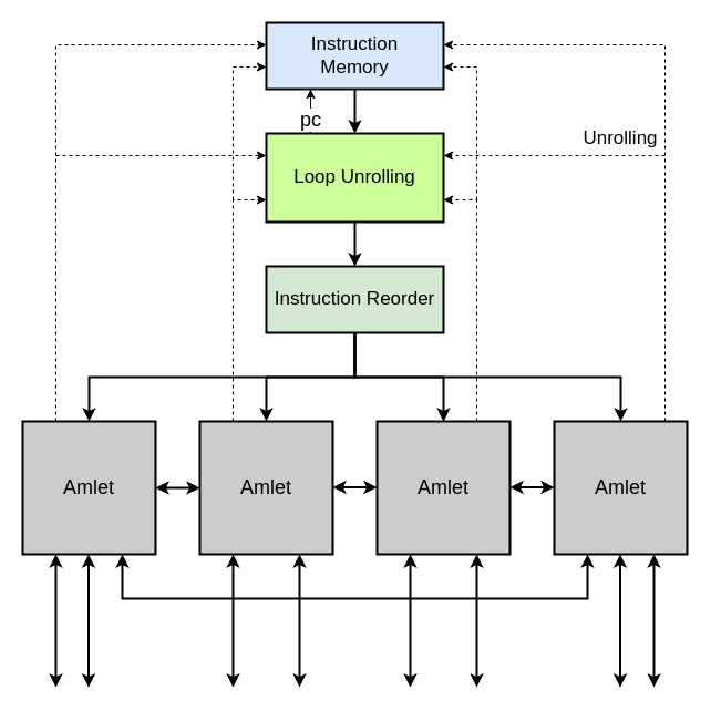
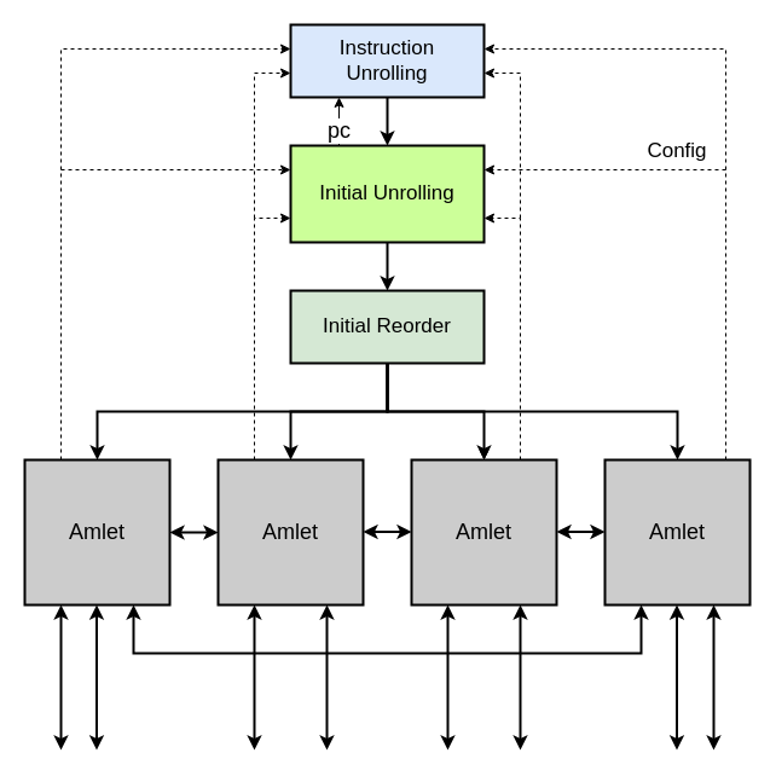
  <mxCell id="0" />
  <mxCell id="1" parent="0" />
- <mxCell id="2" value="Unrolling" style="rounded=0;whiteSpace=wrap;html=1;fillColor=none;strokeColor=none;fontSize=17;" parent="1" vertex="1"><mxGeometry x="510" y="110" width="100" height="30" as="geometry" /></mxCell>
- <mxCell id="3" value="Instruction&lt;div&gt;Memory&lt;/div&gt;" style="rounded=0;whiteSpace=wrap;html=1;fillColor=#dae8fc;strokeColor=#000000;fontSize=17;strokeWidth=2;" parent="1" vertex="1"><mxGeometry x="240" y="20" width="160" height="60" as="geometry" /></mxCell>
+ <mxCell id="2" value="Config" style="rounded=0;whiteSpace=wrap;html=1;fillColor=none;strokeColor=none;fontSize=17;" parent="1" vertex="1"><mxGeometry x="510" y="110" width="100" height="30" as="geometry" /></mxCell>
+ <mxCell id="3" value="Instruction&lt;div&gt;Unrolling&lt;/div&gt;" style="rounded=0;whiteSpace=wrap;html=1;fillColor=#dae8fc;strokeColor=#000000;fontSize=17;strokeWidth=2;" parent="1" vertex="1"><mxGeometry x="240" y="20" width="160" height="60" as="geometry" /></mxCell>
  <mxCell id="4" style="edgeStyle=orthogonalEdgeStyle;rounded=0;orthogonalLoop=1;jettySize=auto;html=1;exitX=0.5;exitY=1;exitDx=0;exitDy=0;entryX=0.5;entryY=0;entryDx=0;entryDy=0;strokeWidth=2;" parent="1" source="11" target="15" edge="1"><mxGeometry relative="1" as="geometry"><Array as="points"><mxPoint x="320" y="340" /><mxPoint x="560" y="340" /></Array><mxPoint x="630" y="300" as="sourcePoint" /></mxGeometry></mxCell>
  <mxCell id="5" value="" style="endArrow=classic;html=1;rounded=0;exitX=0.5;exitY=1;exitDx=0;exitDy=0;strokeWidth=2;" edge="1" parent="1" source="3"><mxGeometry width="50" height="50" relative="1" as="geometry"><mxPoint x="380" y="190" as="sourcePoint" /><mxPoint x="320" y="120" as="targetPoint" /></mxGeometry></mxCell>
- <mxCell id="6" value="Loop Unrolling" style="rounded=0;whiteSpace=wrap;html=1;fillColor=#CCFF99;strokeColor=#000000;fontSize=17;strokeWidth=2;" vertex="1" parent="1"><mxGeometry x="240" y="120" width="160" height="80" as="geometry" /></mxCell>
+ <mxCell id="6" value="Initial Unrolling" style="rounded=0;whiteSpace=wrap;html=1;fillColor=#CCFF99;strokeColor=#000000;fontSize=17;strokeWidth=2;" vertex="1" parent="1"><mxGeometry x="240" y="120" width="160" height="80" as="geometry" /></mxCell>
  <mxCell id="7" value="" style="endArrow=classic;html=1;rounded=0;exitX=0.25;exitY=0;exitDx=0;exitDy=0;" edge="1" parent="1" source="6"><mxGeometry width="50" height="50" relative="1" as="geometry"><mxPoint x="200" y="90" as="sourcePoint" /><mxPoint x="280" y="80" as="targetPoint" /></mxGeometry></mxCell>
  <mxCell id="8" value="pc" style="edgeLabel;html=1;align=center;verticalAlign=middle;resizable=0;points=[];fontSize=18;" vertex="1" connectable="0" parent="7"><mxGeometry x="-0.35" y="1" relative="1" as="geometry"><mxPoint as="offset" /></mxGeometry></mxCell>
  <mxCell id="9" value="" style="endArrow=classic;html=1;rounded=0;strokeWidth=2;entryX=0.5;entryY=0;entryDx=0;entryDy=0;" edge="1" parent="1" target="11"><mxGeometry width="50" height="50" relative="1" as="geometry"><mxPoint x="320" y="200" as="sourcePoint" /><mxPoint x="319.71" y="230" as="targetPoint" /></mxGeometry></mxCell>
  <mxCell id="10" value="" style="edgeStyle=orthogonalEdgeStyle;rounded=0;orthogonalLoop=1;jettySize=auto;html=1;" edge="1" parent="1" source="11" target="14"><mxGeometry relative="1" as="geometry" /></mxCell>
- <mxCell id="11" value="Instruction Reorder" style="rounded=0;whiteSpace=wrap;html=1;fillColor=#d5e8d4;strokeColor=#000000;fontSize=17;strokeWidth=2;" vertex="1" parent="1"><mxGeometry x="240" y="240" width="160" height="60" as="geometry" /></mxCell>
+ <mxCell id="11" value="Initial Reorder" style="rounded=0;whiteSpace=wrap;html=1;fillColor=#d5e8d4;strokeColor=#000000;fontSize=17;strokeWidth=2;" vertex="1" parent="1"><mxGeometry x="240" y="240" width="160" height="60" as="geometry" /></mxCell>
  <mxCell id="12" value="Amlet" style="rounded=0;whiteSpace=wrap;html=1;fillColor=#CCCCCC;strokeColor=#000000;fontSize=18;strokeWidth=2;" vertex="1" parent="1"><mxGeometry x="20" y="380" width="120" height="120" as="geometry" /></mxCell>
  <mxCell id="13" value="Amlet" style="rounded=0;whiteSpace=wrap;html=1;fillColor=#CCCCCC;strokeColor=#000000;fontSize=18;strokeWidth=2;" vertex="1" parent="1"><mxGeometry x="180" y="380" width="120" height="120" as="geometry" /></mxCell>
  <mxCell id="14" value="Amlet" style="rounded=0;whiteSpace=wrap;html=1;fillColor=#CCCCCC;strokeColor=#000000;fontSize=18;strokeWidth=2;" vertex="1" parent="1"><mxGeometry x="340" y="380" width="120" height="120" as="geometry" /></mxCell>
  <mxCell id="15" value="Amlet" style="rounded=0;whiteSpace=wrap;html=1;fillColor=#CCCCCC;strokeColor=#000000;fontSize=18;strokeWidth=2;" vertex="1" parent="1"><mxGeometry x="500" y="380" width="120" height="120" as="geometry" /></mxCell>
  <mxCell id="16" style="edgeStyle=orthogonalEdgeStyle;rounded=0;orthogonalLoop=1;jettySize=auto;html=1;entryX=0.5;entryY=0;entryDx=0;entryDy=0;strokeWidth=2;" edge="1" parent="1"><mxGeometry relative="1" as="geometry"><Array as="points"><mxPoint x="320" y="340" /><mxPoint x="80" y="340" /></Array><mxPoint x="320" y="300" as="sourcePoint" /><mxPoint x="80" y="380" as="targetPoint" /></mxGeometry></mxCell>
  <mxCell id="17" style="edgeStyle=orthogonalEdgeStyle;rounded=0;orthogonalLoop=1;jettySize=auto;html=1;entryX=0.5;entryY=0;entryDx=0;entryDy=0;strokeWidth=2;exitX=0.5;exitY=1;exitDx=0;exitDy=0;" edge="1" parent="1" source="11"><mxGeometry relative="1" as="geometry"><Array as="points"><mxPoint x="320" y="340" /><mxPoint x="240" y="340" /></Array><mxPoint x="480" y="300" as="sourcePoint" /><mxPoint x="240" y="380" as="targetPoint" /></mxGeometry></mxCell>
  <mxCell id="18" style="edgeStyle=orthogonalEdgeStyle;rounded=0;orthogonalLoop=1;jettySize=auto;html=1;entryX=0.5;entryY=0;entryDx=0;entryDy=0;strokeWidth=2;" edge="1" parent="1"><mxGeometry relative="1" as="geometry"><Array as="points"><mxPoint x="320" y="300" /><mxPoint x="320" y="340" /><mxPoint x="400" y="340" /></Array><mxPoint x="320" y="310" as="sourcePoint" /><mxPoint x="400" y="380" as="targetPoint" /></mxGeometry></mxCell>
  <mxCell id="19" style="edgeStyle=orthogonalEdgeStyle;rounded=0;orthogonalLoop=1;jettySize=auto;html=1;entryX=0;entryY=0.25;entryDx=0;entryDy=0;strokeWidth=1;exitX=0.25;exitY=0;exitDx=0;exitDy=0;dashed=1;" edge="1" parent="1" source="12" target="6"><mxGeometry relative="1" as="geometry"><Array as="points"><mxPoint x="50" y="140" /></Array><mxPoint x="199.99" y="190" as="sourcePoint" /><mxPoint x="-40.01" y="270" as="targetPoint" /></mxGeometry></mxCell>
  <mxCell id="20" style="edgeStyle=orthogonalEdgeStyle;rounded=0;orthogonalLoop=1;jettySize=auto;html=1;entryX=0;entryY=0.75;entryDx=0;entryDy=0;strokeWidth=1;exitX=0.25;exitY=0;exitDx=0;exitDy=0;dashed=1;" edge="1" parent="1" source="13" target="6"><mxGeometry relative="1" as="geometry"><Array as="points"><mxPoint x="210" y="180" /></Array><mxPoint x="130" y="370" as="sourcePoint" /><mxPoint x="320" y="130" as="targetPoint" /></mxGeometry></mxCell>
  <mxCell id="21" style="edgeStyle=orthogonalEdgeStyle;rounded=0;orthogonalLoop=1;jettySize=auto;html=1;entryX=1;entryY=0.25;entryDx=0;entryDy=0;strokeWidth=1;dashed=1;" edge="1" parent="1" target="6"><mxGeometry relative="1" as="geometry"><Array as="points"><mxPoint x="600" y="380" /><mxPoint x="600" y="140" /></Array><mxPoint x="600" y="380" as="sourcePoint" /><mxPoint x="310" y="140" as="targetPoint" /></mxGeometry></mxCell>
  <mxCell id="22" style="edgeStyle=orthogonalEdgeStyle;rounded=0;orthogonalLoop=1;jettySize=auto;html=1;entryX=1;entryY=0.25;entryDx=0;entryDy=0;strokeWidth=1;exitX=0.75;exitY=0;exitDx=0;exitDy=0;dashed=1;" edge="1" parent="1" source="14"><mxGeometry relative="1" as="geometry"><Array as="points"><mxPoint x="430" y="180" /></Array><mxPoint x="600" y="420" as="sourcePoint" /><mxPoint x="400" y="180" as="targetPoint" /></mxGeometry></mxCell>
  <mxCell id="23" style="edgeStyle=orthogonalEdgeStyle;rounded=0;orthogonalLoop=1;jettySize=auto;html=1;entryX=0;entryY=0.25;entryDx=0;entryDy=0;strokeWidth=1;dashed=1;" edge="1" parent="1"><mxGeometry relative="1" as="geometry"><Array as="points"><mxPoint x="50" y="40" /></Array><mxPoint x="50" y="140" as="sourcePoint" /><mxPoint x="240" y="40" as="targetPoint" /></mxGeometry></mxCell>
  <mxCell id="24" style="edgeStyle=orthogonalEdgeStyle;rounded=0;orthogonalLoop=1;jettySize=auto;html=1;entryX=0;entryY=0.75;entryDx=0;entryDy=0;strokeWidth=1;dashed=1;" edge="1" parent="1"><mxGeometry relative="1" as="geometry"><Array as="points"><mxPoint x="210" y="60" /></Array><mxPoint x="210" y="180" as="sourcePoint" /><mxPoint x="240" y="60" as="targetPoint" /></mxGeometry></mxCell>
  <mxCell id="25" style="edgeStyle=orthogonalEdgeStyle;rounded=0;orthogonalLoop=1;jettySize=auto;html=1;entryX=1;entryY=0.25;entryDx=0;entryDy=0;strokeWidth=1;dashed=1;" edge="1" parent="1"><mxGeometry relative="1" as="geometry"><Array as="points"><mxPoint x="600" y="40" /></Array><mxPoint x="600" y="140" as="sourcePoint" /><mxPoint x="400" y="40" as="targetPoint" /></mxGeometry></mxCell>
  <mxCell id="26" style="edgeStyle=orthogonalEdgeStyle;rounded=0;orthogonalLoop=1;jettySize=auto;html=1;entryX=1;entryY=0.25;entryDx=0;entryDy=0;strokeWidth=1;dashed=1;" edge="1" parent="1"><mxGeometry relative="1" as="geometry"><Array as="points"><mxPoint x="430" y="60" /></Array><mxPoint x="430" y="180" as="sourcePoint" /><mxPoint x="400" y="60" as="targetPoint" /></mxGeometry></mxCell>
  <mxCell id="27" value="" style="endArrow=classic;html=1;rounded=0;strokeWidth=2;startArrow=classic;startFill=1;" edge="1" parent="1"><mxGeometry width="50" height="50" relative="1" as="geometry"><mxPoint x="50" y="500" as="sourcePoint" /><mxPoint x="50" y="620" as="targetPoint" /></mxGeometry></mxCell>
  <mxCell id="28" value="" style="endArrow=classic;html=1;rounded=0;strokeWidth=2;startArrow=classic;startFill=1;entryX=0;entryY=0.5;entryDx=0;entryDy=0;" edge="1" parent="1" target="13"><mxGeometry width="50" height="50" relative="1" as="geometry"><mxPoint x="140" y="440" as="sourcePoint" /><mxPoint x="140" y="520" as="targetPoint" /></mxGeometry></mxCell>
  <mxCell id="29" value="" style="endArrow=classic;html=1;rounded=0;strokeWidth=2;startArrow=classic;startFill=1;entryX=0;entryY=0.5;entryDx=0;entryDy=0;" edge="1" parent="1"><mxGeometry width="50" height="50" relative="1" as="geometry"><mxPoint x="300" y="439.5" as="sourcePoint" /><mxPoint x="340" y="439.5" as="targetPoint" /></mxGeometry></mxCell>
  <mxCell id="30" value="" style="endArrow=classic;html=1;rounded=0;strokeWidth=2;startArrow=classic;startFill=1;entryX=0;entryY=0.5;entryDx=0;entryDy=0;" edge="1" parent="1"><mxGeometry width="50" height="50" relative="1" as="geometry"><mxPoint x="460" y="439.5" as="sourcePoint" /><mxPoint x="500" y="439.5" as="targetPoint" /></mxGeometry></mxCell>
  <mxCell id="31" value="" style="endArrow=classic;startArrow=classic;html=1;rounded=0;strokeWidth=2;edgeStyle=orthogonalEdgeStyle;entryX=0.25;entryY=1;entryDx=0;entryDy=0;exitX=0.75;exitY=1;exitDx=0;exitDy=0;" edge="1" parent="1" source="12" target="15"><mxGeometry width="50" height="50" relative="1" as="geometry"><mxPoint x="90" y="501" as="sourcePoint" /><mxPoint x="230" y="550" as="targetPoint" /><Array as="points"><mxPoint x="110" y="540" /><mxPoint x="530" y="540" /></Array></mxGeometry></mxCell>
  <mxCell id="32" value="" style="endArrow=classic;html=1;rounded=0;strokeWidth=2;startArrow=classic;startFill=1;" edge="1" parent="1"><mxGeometry width="50" height="50" relative="1" as="geometry"><mxPoint x="79.5" y="500" as="sourcePoint" /><mxPoint x="79.5" y="620" as="targetPoint" /></mxGeometry></mxCell>
  <mxCell id="33" value="" style="endArrow=classic;html=1;rounded=0;strokeWidth=2;startArrow=classic;startFill=1;" edge="1" parent="1"><mxGeometry width="50" height="50" relative="1" as="geometry"><mxPoint x="210" y="500" as="sourcePoint" /><mxPoint x="210" y="620" as="targetPoint" /></mxGeometry></mxCell>
  <mxCell id="34" value="" style="endArrow=classic;html=1;rounded=0;strokeWidth=2;startArrow=classic;startFill=1;" edge="1" parent="1"><mxGeometry width="50" height="50" relative="1" as="geometry"><mxPoint x="270" y="500" as="sourcePoint" /><mxPoint x="270" y="620" as="targetPoint" /></mxGeometry></mxCell>
  <mxCell id="35" value="" style="endArrow=classic;html=1;rounded=0;strokeWidth=2;startArrow=classic;startFill=1;" edge="1" parent="1"><mxGeometry width="50" height="50" relative="1" as="geometry"><mxPoint x="370" y="500" as="sourcePoint" /><mxPoint x="370" y="620" as="targetPoint" /></mxGeometry></mxCell>
  <mxCell id="36" value="" style="endArrow=classic;html=1;rounded=0;strokeWidth=2;startArrow=classic;startFill=1;" edge="1" parent="1"><mxGeometry width="50" height="50" relative="1" as="geometry"><mxPoint x="430" y="500" as="sourcePoint" /><mxPoint x="430" y="620" as="targetPoint" /></mxGeometry></mxCell>
  <mxCell id="37" value="" style="endArrow=classic;html=1;rounded=0;strokeWidth=2;startArrow=classic;startFill=1;" edge="1" parent="1"><mxGeometry width="50" height="50" relative="1" as="geometry"><mxPoint x="590" y="500" as="sourcePoint" /><mxPoint x="590" y="620" as="targetPoint" /></mxGeometry></mxCell>
  <mxCell id="38" value="" style="endArrow=classic;html=1;rounded=0;strokeWidth=2;startArrow=classic;startFill=1;" edge="1" parent="1"><mxGeometry width="50" height="50" relative="1" as="geometry"><mxPoint x="559.5" y="500" as="sourcePoint" /><mxPoint x="559.5" y="620" as="targetPoint" /></mxGeometry></mxCell>
